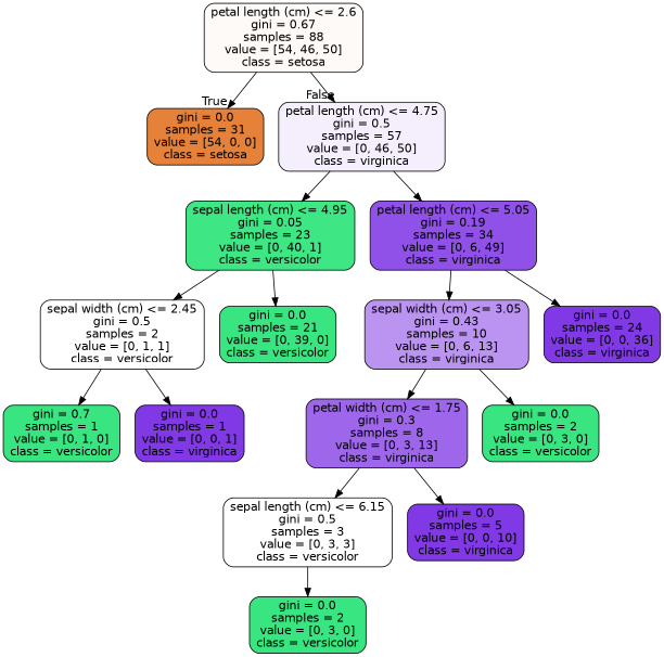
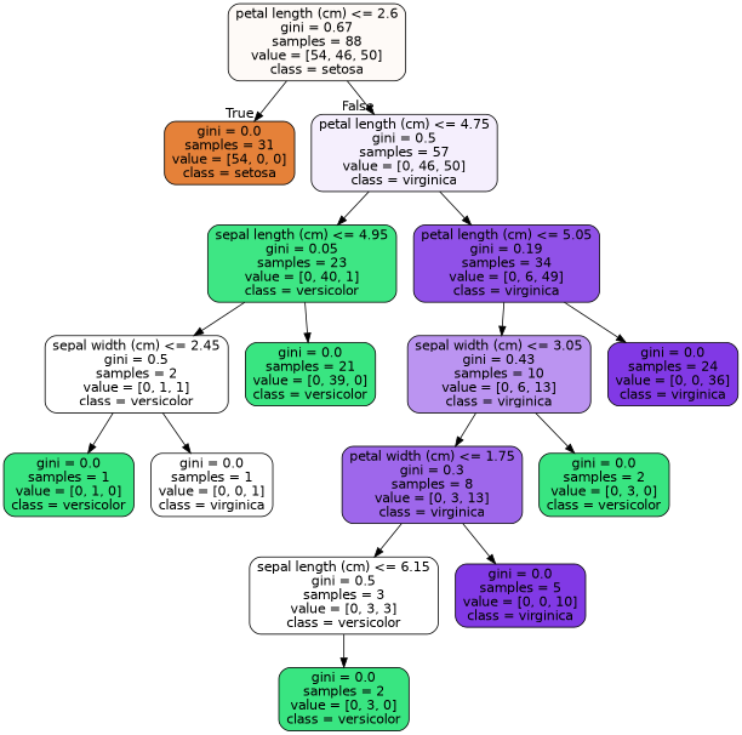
  digraph {
    node [color=black fillcolor="#39e581" fontname=helvetica shape=box style="filled, rounded"]
    edge [fontname=helvetica]
    n1 [fillcolor="#fefaf7" label="petal length (cm) <= 2.6\ngini = 0.67\nsamples = 88\nvalue = [54, 46, 50]\nclass = setosa"]
    n2 [fillcolor="#e58139" label="gini = 0.0\nsamples = 31\nvalue = [54, 0, 0]\nclass = setosa"]
    n3 [fillcolor="#f5effd" label="petal length (cm) <= 4.75\ngini = 0.5\nsamples = 57\nvalue = [0, 46, 50]\nclass = virginica"]
    n4 [fillcolor="#3ee684" label="sepal length (cm) <= 4.95\ngini = 0.05\nsamples = 23\nvalue = [0, 40, 1]\nclass = versicolor"]
    n5 [fillcolor="#9051e8" label="petal length (cm) <= 5.05\ngini = 0.19\nsamples = 34\nvalue = [0, 6, 49]\nclass = virginica"]
    n6 [fillcolor="#ffffff" label="sepal width (cm) <= 2.45\ngini = 0.5\nsamples = 2\nvalue = [0, 1, 1]\nclass = versicolor"]
    n7 [label="gini = 0.0\nsamples = 21\nvalue = [0, 39, 0]\nclass = versicolor"]
    n8 [fillcolor="#bb94f1" label="sepal width (cm) <= 3.05\ngini = 0.43\nsamples = 10\nvalue = [0, 6, 13]\nclass = virginica"]
    n9 [fillcolor="#8139e5" label="gini = 0.0\nsamples = 24\nvalue = [0, 0, 36]\nclass = virginica"]
-   n10 [label="gini = 0.7\nsamples = 1\nvalue = [0, 1, 0]\nclass = versicolor"]
-   n11 [fillcolor="#8139e5" label="gini = 0.0\nsamples = 1\nvalue = [0, 0, 1]\nclass = virginica"]
+   n10 [label="gini = 0.0\nsamples = 1\nvalue = [0, 1, 0]\nclass = versicolor"]
+   n11 [fillcolor="#ffffff" label="gini = 0.0\nsamples = 1\nvalue = [0, 0, 1]\nclass = virginica"]
    n12 [fillcolor="#9e67eb" label="petal width (cm) <= 1.75\ngini = 0.3\nsamples = 8\nvalue = [0, 3, 13]\nclass = virginica"]
    n13 [label="gini = 0.0\nsamples = 2\nvalue = [0, 3, 0]\nclass = versicolor"]
    n14 [fillcolor="#ffffff" label="sepal length (cm) <= 6.15\ngini = 0.5\nsamples = 3\nvalue = [0, 3, 3]\nclass = versicolor"]
    n15 [fillcolor="#8139e5" label="gini = 0.0\nsamples = 5\nvalue = [0, 0, 10]\nclass = virginica"]
    n16 [label="gini = 0.0\nsamples = 2\nvalue = [0, 3, 0]\nclass = versicolor"]
    n1 -> n2 [headlabel=True labelangle=45 labeldistance=2.5]
    n1 -> n3 [headlabel=False labelangle=-45 labeldistance=2.5]
    n3 -> n4
    n3 -> n5
    n4 -> n6
    n4 -> n7
    n5 -> n8
    n5 -> n9
    n6 -> n10
    n6 -> n11
    n8 -> n12
    n8 -> n13
    n12 -> n14
    n12 -> n15
    n14 -> n16
  }
